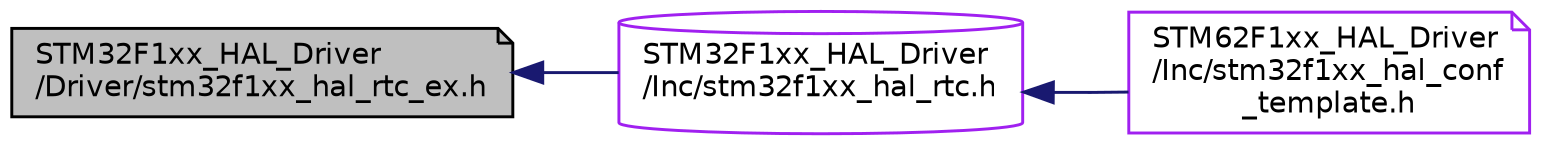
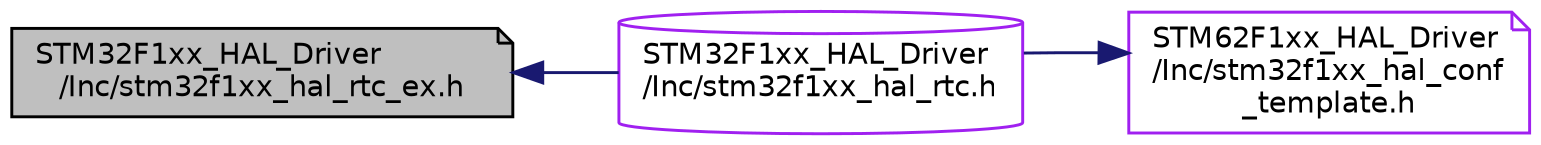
  digraph {
    rankdir=LR
    node [color=purple fillcolor=white fontname=Helvetica fontsize=10 shape=note style=filled]
    edge [color=midnightblue dir=back fontname=Helvetica fontsize=10 labelfontname=Helvetica labelfontsize=10 style=solid]
-   n1 [color=black fillcolor=grey75 fontcolor=black height=0.2 label="STM32F1xx_HAL_Driver\l/Driver/stm32f1xx_hal_rtc_ex.h" width=0.4]
+   n1 [color=black fillcolor=grey75 fontcolor=black height=0.2 label="STM32F1xx_HAL_Driver\l/Inc/stm32f1xx_hal_rtc_ex.h" width=0.4]
    n2 [height=0.2 label="STM32F1xx_HAL_Driver\l/Inc/stm32f1xx_hal_rtc.h" shape=cylinder width=0.4]
    n3 [height=0.2 label="STM62F1xx_HAL_Driver\l/Inc/stm32f1xx_hal_conf\l_template.h" width=0.4]
    n1 -> n2
-   n2 -> n3
+   n3 -> n2
  }
